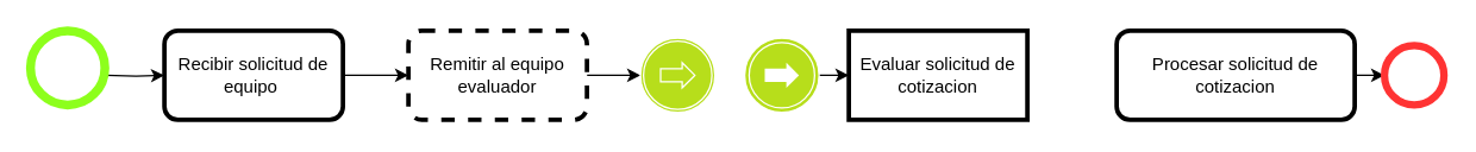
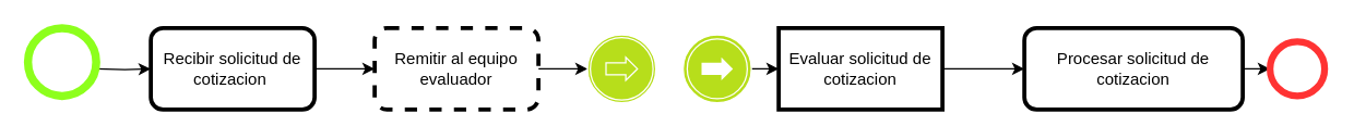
  <mxCell id="0" />
  <mxCell id="1" parent="0" />
  <mxCell id="2" style="edgeStyle=orthogonalEdgeStyle;rounded=0;orthogonalLoop=1;jettySize=auto;html=1;exitX=1;exitY=0.5;exitDx=0;exitDy=0;exitPerimeter=0;entryX=0;entryY=0.5;entryDx=0;entryDy=0;" parent="1" target="4" edge="1"><mxGeometry relative="1" as="geometry"><mxPoint x="70" y="50" as="sourcePoint" /></mxGeometry></mxCell>
  <mxCell id="3" style="edgeStyle=orthogonalEdgeStyle;rounded=0;orthogonalLoop=1;jettySize=auto;html=1;exitX=1;exitY=0.5;exitDx=0;exitDy=0;entryX=0;entryY=0.5;entryDx=0;entryDy=0;" edge="1" parent="1" source="4" target="10"><mxGeometry relative="1" as="geometry" /></mxCell>
- <mxCell id="4" value="Recibir solicitud de equipo&amp;nbsp;" style="rounded=1;whiteSpace=wrap;html=1;strokeColor=#000000;strokeWidth=3;" parent="1" vertex="1"><mxGeometry x="110" y="20" width="120" height="60" as="geometry" /></mxCell>
+ <mxCell id="4" value="Recibir solicitud de cotizacion&amp;nbsp;" style="rounded=1;whiteSpace=wrap;html=1;strokeColor=#000000;strokeWidth=3;" parent="1" vertex="1"><mxGeometry x="110" y="20" width="120" height="60" as="geometry" /></mxCell>
  <mxCell id="5" style="edgeStyle=orthogonalEdgeStyle;rounded=0;orthogonalLoop=1;jettySize=auto;html=1;entryX=0;entryY=0.5;entryDx=0;entryDy=0;entryPerimeter=0;strokeColor=#000000;" parent="1" source="6" target="7" edge="1"><mxGeometry relative="1" as="geometry" /></mxCell>
  <mxCell id="6" value="Procesar solicitud de cotizacion" style="rounded=1;whiteSpace=wrap;html=1;strokeColor=#000000;strokeWidth=3;" parent="1" vertex="1"><mxGeometry x="750" y="20" width="160" height="60" as="geometry" /></mxCell>
  <mxCell id="7" value="" style="points=[[0.145,0.145,0],[0.5,0,0],[0.855,0.145,0],[1,0.5,0],[0.855,0.855,0],[0.5,1,0],[0.145,0.855,0],[0,0.5,0]];shape=mxgraph.bpmn.event;html=1;verticalLabelPosition=bottom;labelBackgroundColor=#ffffff;verticalAlign=top;align=center;perimeter=ellipsePerimeter;outlineConnect=0;aspect=fixed;outline=standard;symbol=general;strokeColor=#FF3333;strokeWidth=5;" parent="1" vertex="1"><mxGeometry x="930" y="30" width="40" height="40" as="geometry" /></mxCell>
  <mxCell id="8" value="" style="points=[[0.145,0.145,0],[0.5,0,0],[0.855,0.145,0],[1,0.5,0],[0.855,0.855,0],[0.5,1,0],[0.145,0.855,0],[0,0.5,0]];shape=mxgraph.bpmn.event;html=1;verticalLabelPosition=bottom;labelBackgroundColor=#ffffff;verticalAlign=top;align=center;perimeter=ellipsePerimeter;outlineConnect=0;aspect=fixed;outline=end;symbol=terminate2;strokeColor=#8DFF1C;fillColor=none;strokeWidth=2;" parent="1" vertex="1"><mxGeometry x="20" y="20" width="50" height="50" as="geometry" /></mxCell>
  <mxCell id="9" style="edgeStyle=orthogonalEdgeStyle;rounded=0;orthogonalLoop=1;jettySize=auto;html=1;exitX=1;exitY=0.5;exitDx=0;exitDy=0;" edge="1" parent="1" source="10" target="11"><mxGeometry relative="1" as="geometry" /></mxCell>
  <mxCell id="10" value="Remitir al equipo&lt;br&gt;evaluador" style="rounded=1;whiteSpace=wrap;html=1;strokeColor=#000000;strokeWidth=3;dashed=1;" vertex="1" parent="1"><mxGeometry x="274" y="20" width="120" height="60" as="geometry" /></mxCell>
  <mxCell id="11" value="" style="points=[[0.145,0.145,0],[0.5,0,0],[0.855,0.145,0],[1,0.5,0],[0.855,0.855,0],[0.5,1,0],[0.145,0.855,0],[0,0.5,0]];shape=mxgraph.bpmn.event;html=1;verticalLabelPosition=bottom;labelBackgroundColor=#ffffff;verticalAlign=top;align=center;perimeter=ellipsePerimeter;outlineConnect=0;aspect=fixed;outline=catching;symbol=link;strokeColor=#FFFFFF;fillColor=#B7DE1B;" vertex="1" parent="1"><mxGeometry x="430" y="25" width="50" height="50" as="geometry" /></mxCell>
+ <mxCell id="12" style="edgeStyle=orthogonalEdgeStyle;rounded=0;orthogonalLoop=1;jettySize=auto;html=1;exitX=1;exitY=0.5;exitDx=0;exitDy=0;" edge="1" parent="1" source="13" target="6"><mxGeometry relative="1" as="geometry" /></mxCell>
  <mxCell id="13" value="Evaluar solicitud de&lt;br&gt;cotizacion" style="whiteSpace=wrap;html=1;strokeColor=#000000;strokeWidth=3;rounded=0;" vertex="1" parent="1"><mxGeometry x="570" y="20" width="120" height="60" as="geometry" /></mxCell>
  <mxCell id="14" style="edgeStyle=orthogonalEdgeStyle;rounded=0;orthogonalLoop=1;jettySize=auto;html=1;entryX=0;entryY=0.5;entryDx=0;entryDy=0;" edge="1" parent="1" source="15" target="13"><mxGeometry relative="1" as="geometry" /></mxCell>
  <mxCell id="15" value="" style="points=[[0.145,0.145,0],[0.5,0,0],[0.855,0.145,0],[1,0.5,0],[0.855,0.855,0],[0.5,1,0],[0.145,0.855,0],[0,0.5,0]];shape=mxgraph.bpmn.event;html=1;verticalLabelPosition=bottom;labelBackgroundColor=#ffffff;verticalAlign=top;align=center;perimeter=ellipsePerimeter;outlineConnect=0;aspect=fixed;outline=throwing;symbol=link;strokeColor=#FFFFFF;fillColor=#B7DE1B;" vertex="1" parent="1"><mxGeometry x="500" y="25" width="50" height="50" as="geometry" /></mxCell>
